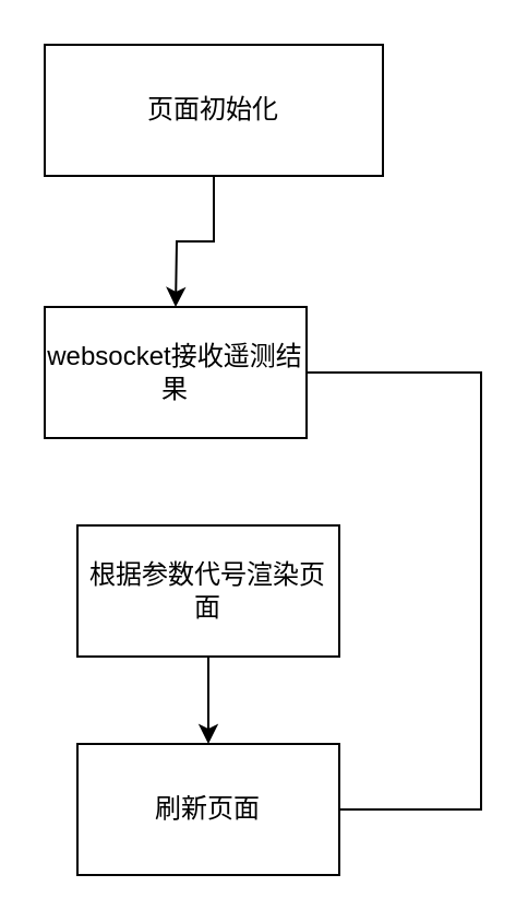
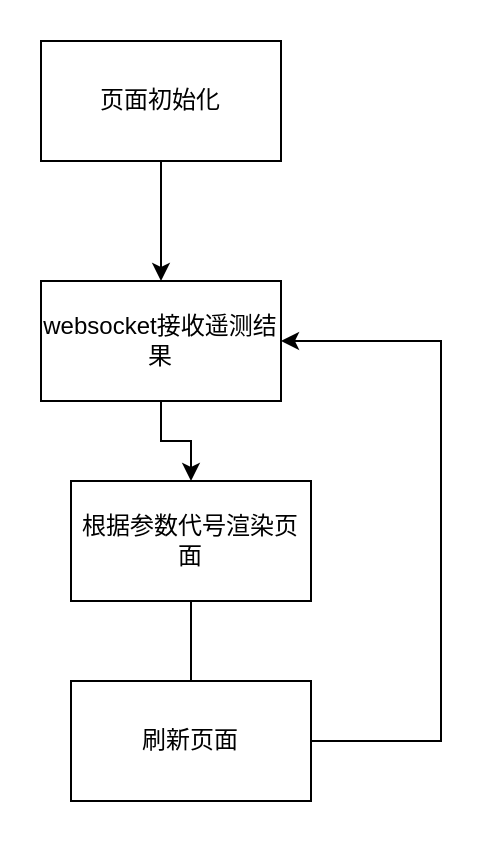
  <mxCell id="0" />
  <mxCell id="1" parent="0" />
+ <mxCell id="2" style="edgeStyle=orthogonalEdgeStyle;rounded=0;orthogonalLoop=1;jettySize=auto;html=1;exitX=0.5;exitY=1;exitDx=0;exitDy=0;" edge="1" parent="1" source="3" target="9"><mxGeometry relative="1" as="geometry" /></mxCell>
  <mxCell id="3" value="websocket接收遥测结果" style="rounded=0;whiteSpace=wrap;html=1;" vertex="1" parent="1"><mxGeometry x="20" y="140" width="120" height="60" as="geometry" /></mxCell>
- <mxCell id="4" style="edgeStyle=orthogonalEdgeStyle;rounded=0;orthogonalLoop=1;jettySize=auto;html=1;exitX=1;exitY=0.5;exitDx=0;exitDy=0;entryX=1;entryY=0.5;entryDx=0;entryDy=0;endArrow=none;" edge="1" parent="1" source="5" target="3"><mxGeometry relative="1" as="geometry"><mxPoint x="230" y="170" as="targetPoint" /><Array as="points"><mxPoint x="220" y="370" /><mxPoint x="220" y="170" /></Array></mxGeometry></mxCell>
+ <mxCell id="4" style="edgeStyle=orthogonalEdgeStyle;rounded=0;orthogonalLoop=1;jettySize=auto;html=1;exitX=1;exitY=0.5;exitDx=0;exitDy=0;entryX=1;entryY=0.5;entryDx=0;entryDy=0;" edge="1" parent="1" source="5" target="3"><mxGeometry relative="1" as="geometry"><mxPoint x="230" y="170" as="targetPoint" /><Array as="points"><mxPoint x="220" y="370" /><mxPoint x="220" y="170" /></Array></mxGeometry></mxCell>
  <mxCell id="5" value="刷新页面" style="rounded=0;whiteSpace=wrap;html=1;" vertex="1" parent="1"><mxGeometry x="35" y="340" width="120" height="60" as="geometry" /></mxCell>
  <mxCell id="6" style="edgeStyle=orthogonalEdgeStyle;rounded=0;orthogonalLoop=1;jettySize=auto;html=1;exitX=0.5;exitY=1;exitDx=0;exitDy=0;" edge="1" parent="1" source="7"><mxGeometry relative="1" as="geometry"><mxPoint x="80" y="140" as="targetPoint" /></mxGeometry></mxCell>
- <mxCell id="7" value="页面初始化" style="rounded=0;whiteSpace=wrap;html=1;" vertex="1" parent="1"><mxGeometry x="20" y="20" width="155" height="60" as="geometry" /></mxCell>
- <mxCell id="8" style="edgeStyle=orthogonalEdgeStyle;rounded=0;orthogonalLoop=1;jettySize=auto;html=1;exitX=0.5;exitY=1;exitDx=0;exitDy=0;entryX=0.5;entryY=0;entryDx=0;entryDy=0;" edge="1" parent="1" source="9" target="5"><mxGeometry relative="1" as="geometry" /></mxCell>
+ <mxCell id="7" value="页面初始化" style="rounded=0;whiteSpace=wrap;html=1;" vertex="1" parent="1"><mxGeometry x="20" y="20" width="120" height="60" as="geometry" /></mxCell>
+ <mxCell id="8" style="edgeStyle=orthogonalEdgeStyle;rounded=0;orthogonalLoop=1;jettySize=auto;html=1;exitX=0.5;exitY=1;exitDx=0;exitDy=0;entryX=0.5;entryY=0;entryDx=0;entryDy=0;endArrow=none;" edge="1" parent="1" source="9" target="5"><mxGeometry relative="1" as="geometry" /></mxCell>
  <mxCell id="9" value="根据参数代号渲染页面" style="rounded=0;whiteSpace=wrap;html=1;" vertex="1" parent="1"><mxGeometry x="35" y="240" width="120" height="60" as="geometry" /></mxCell>
